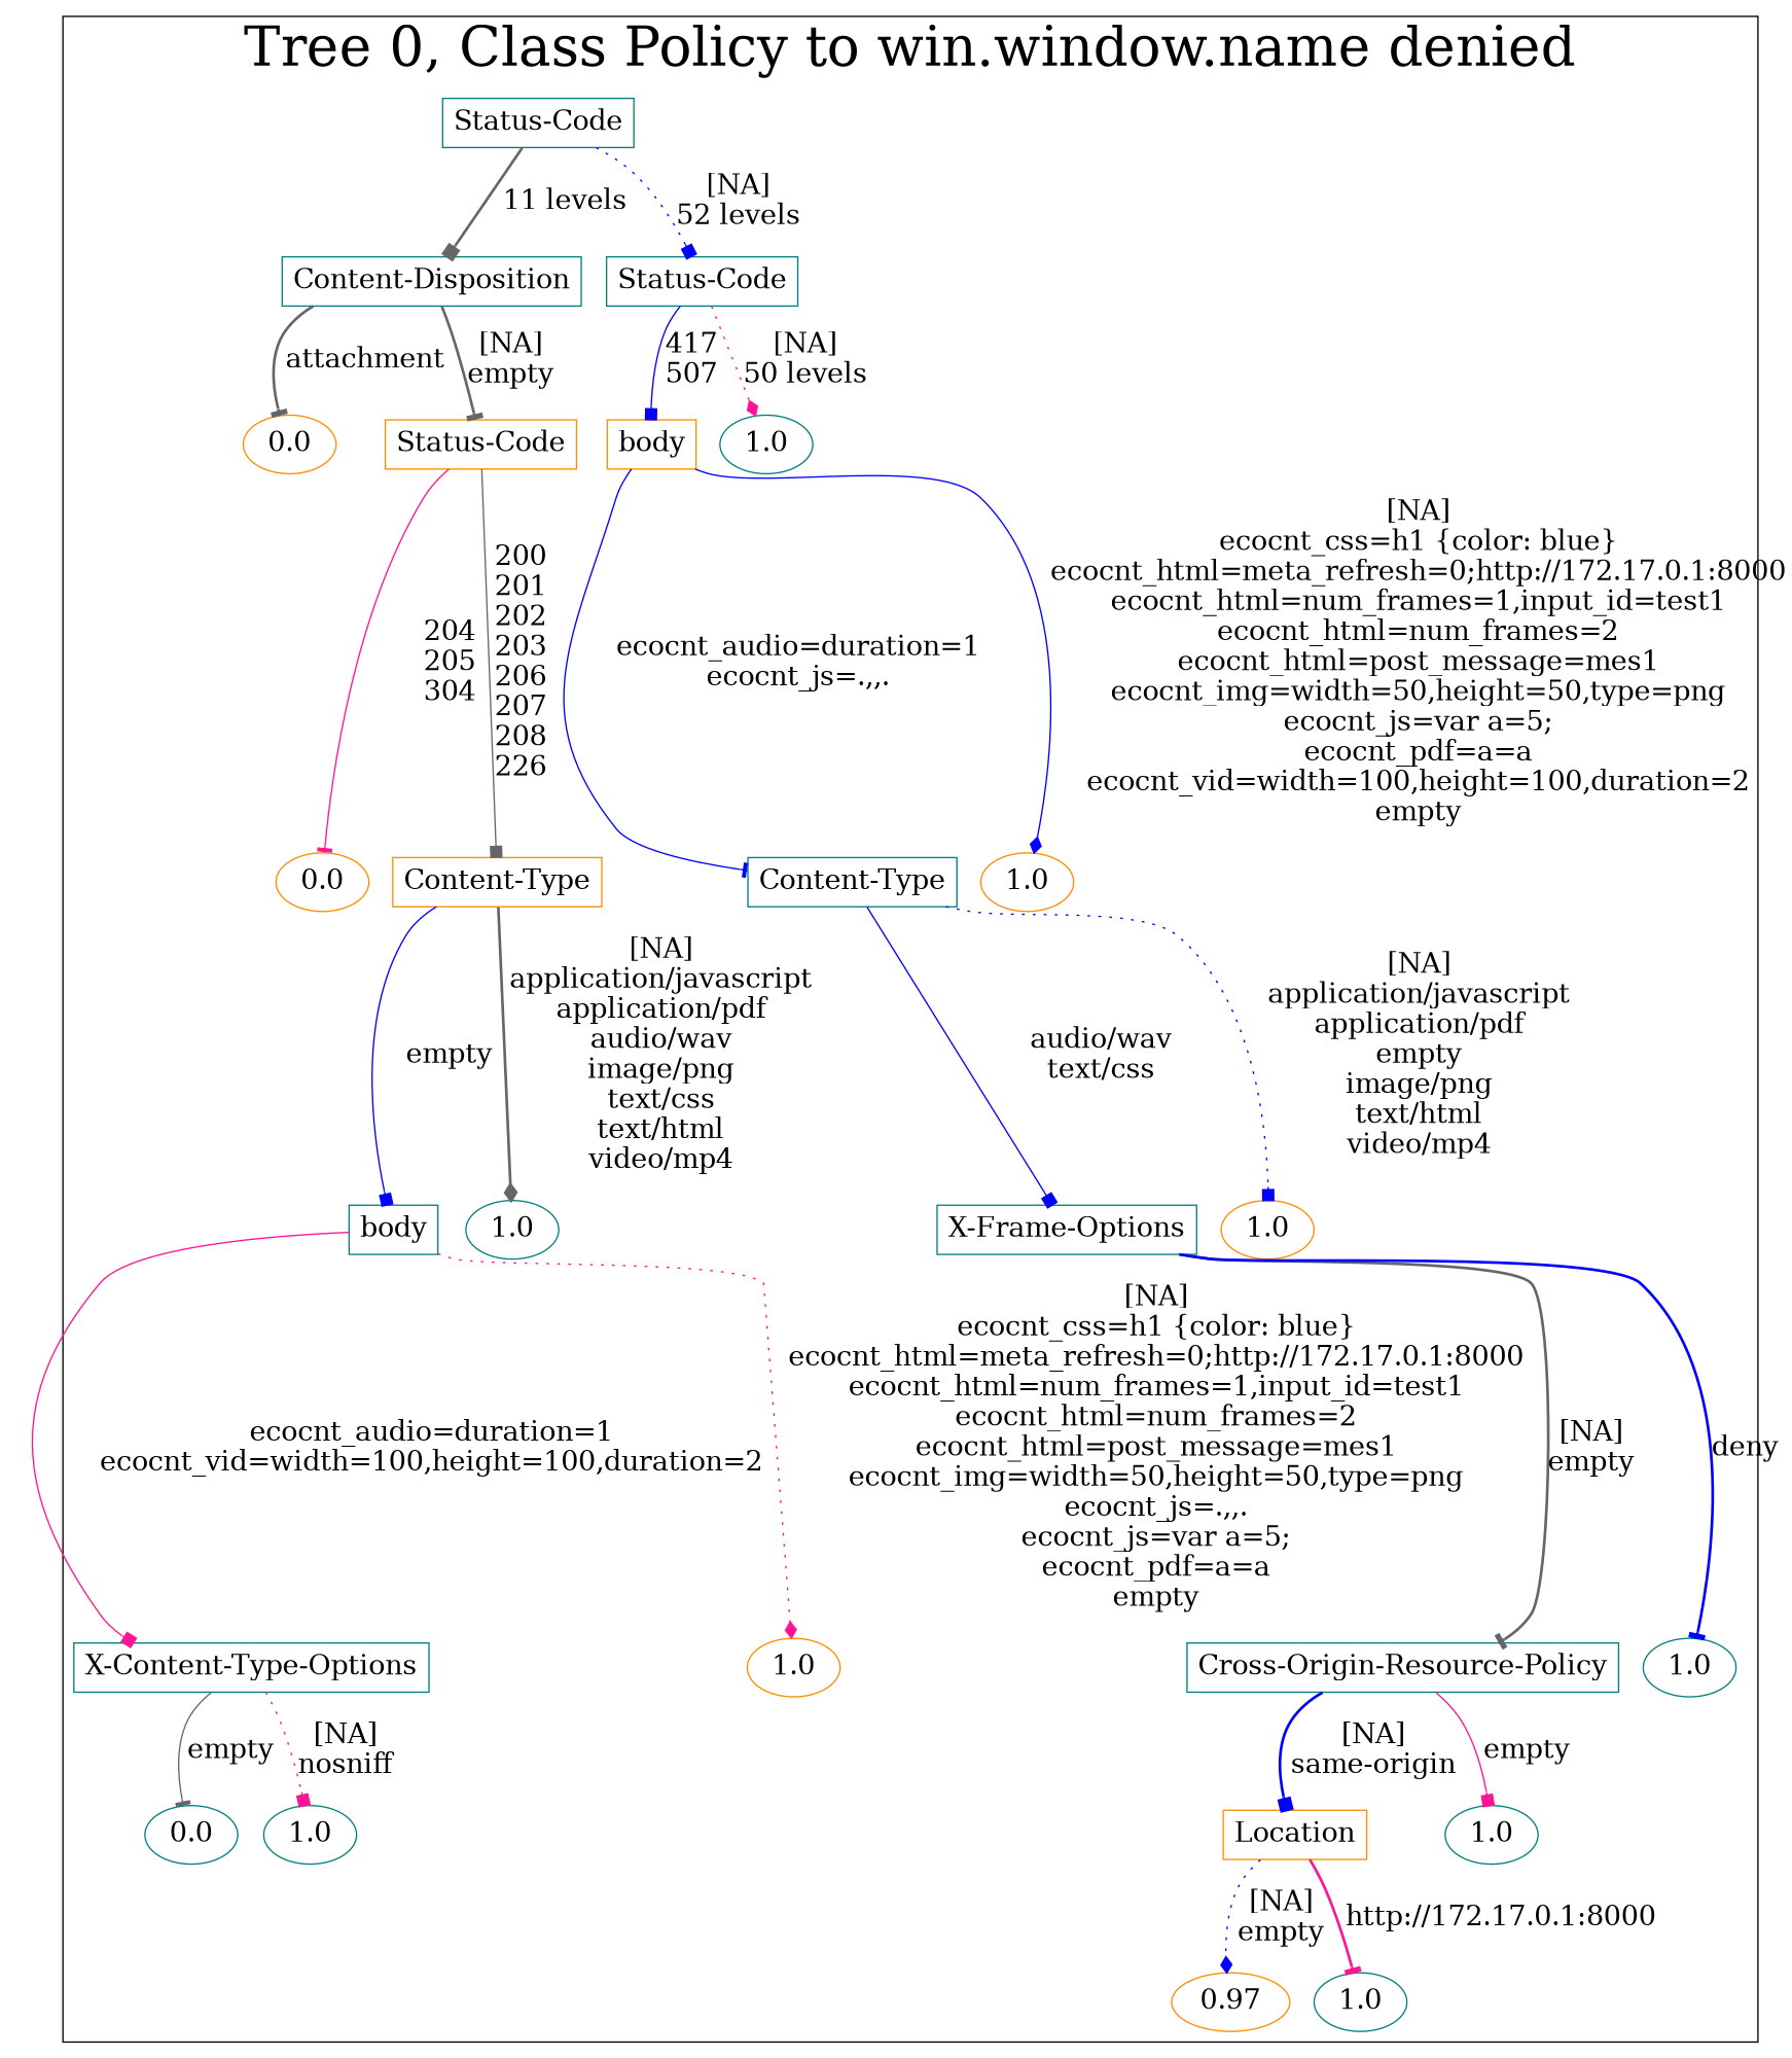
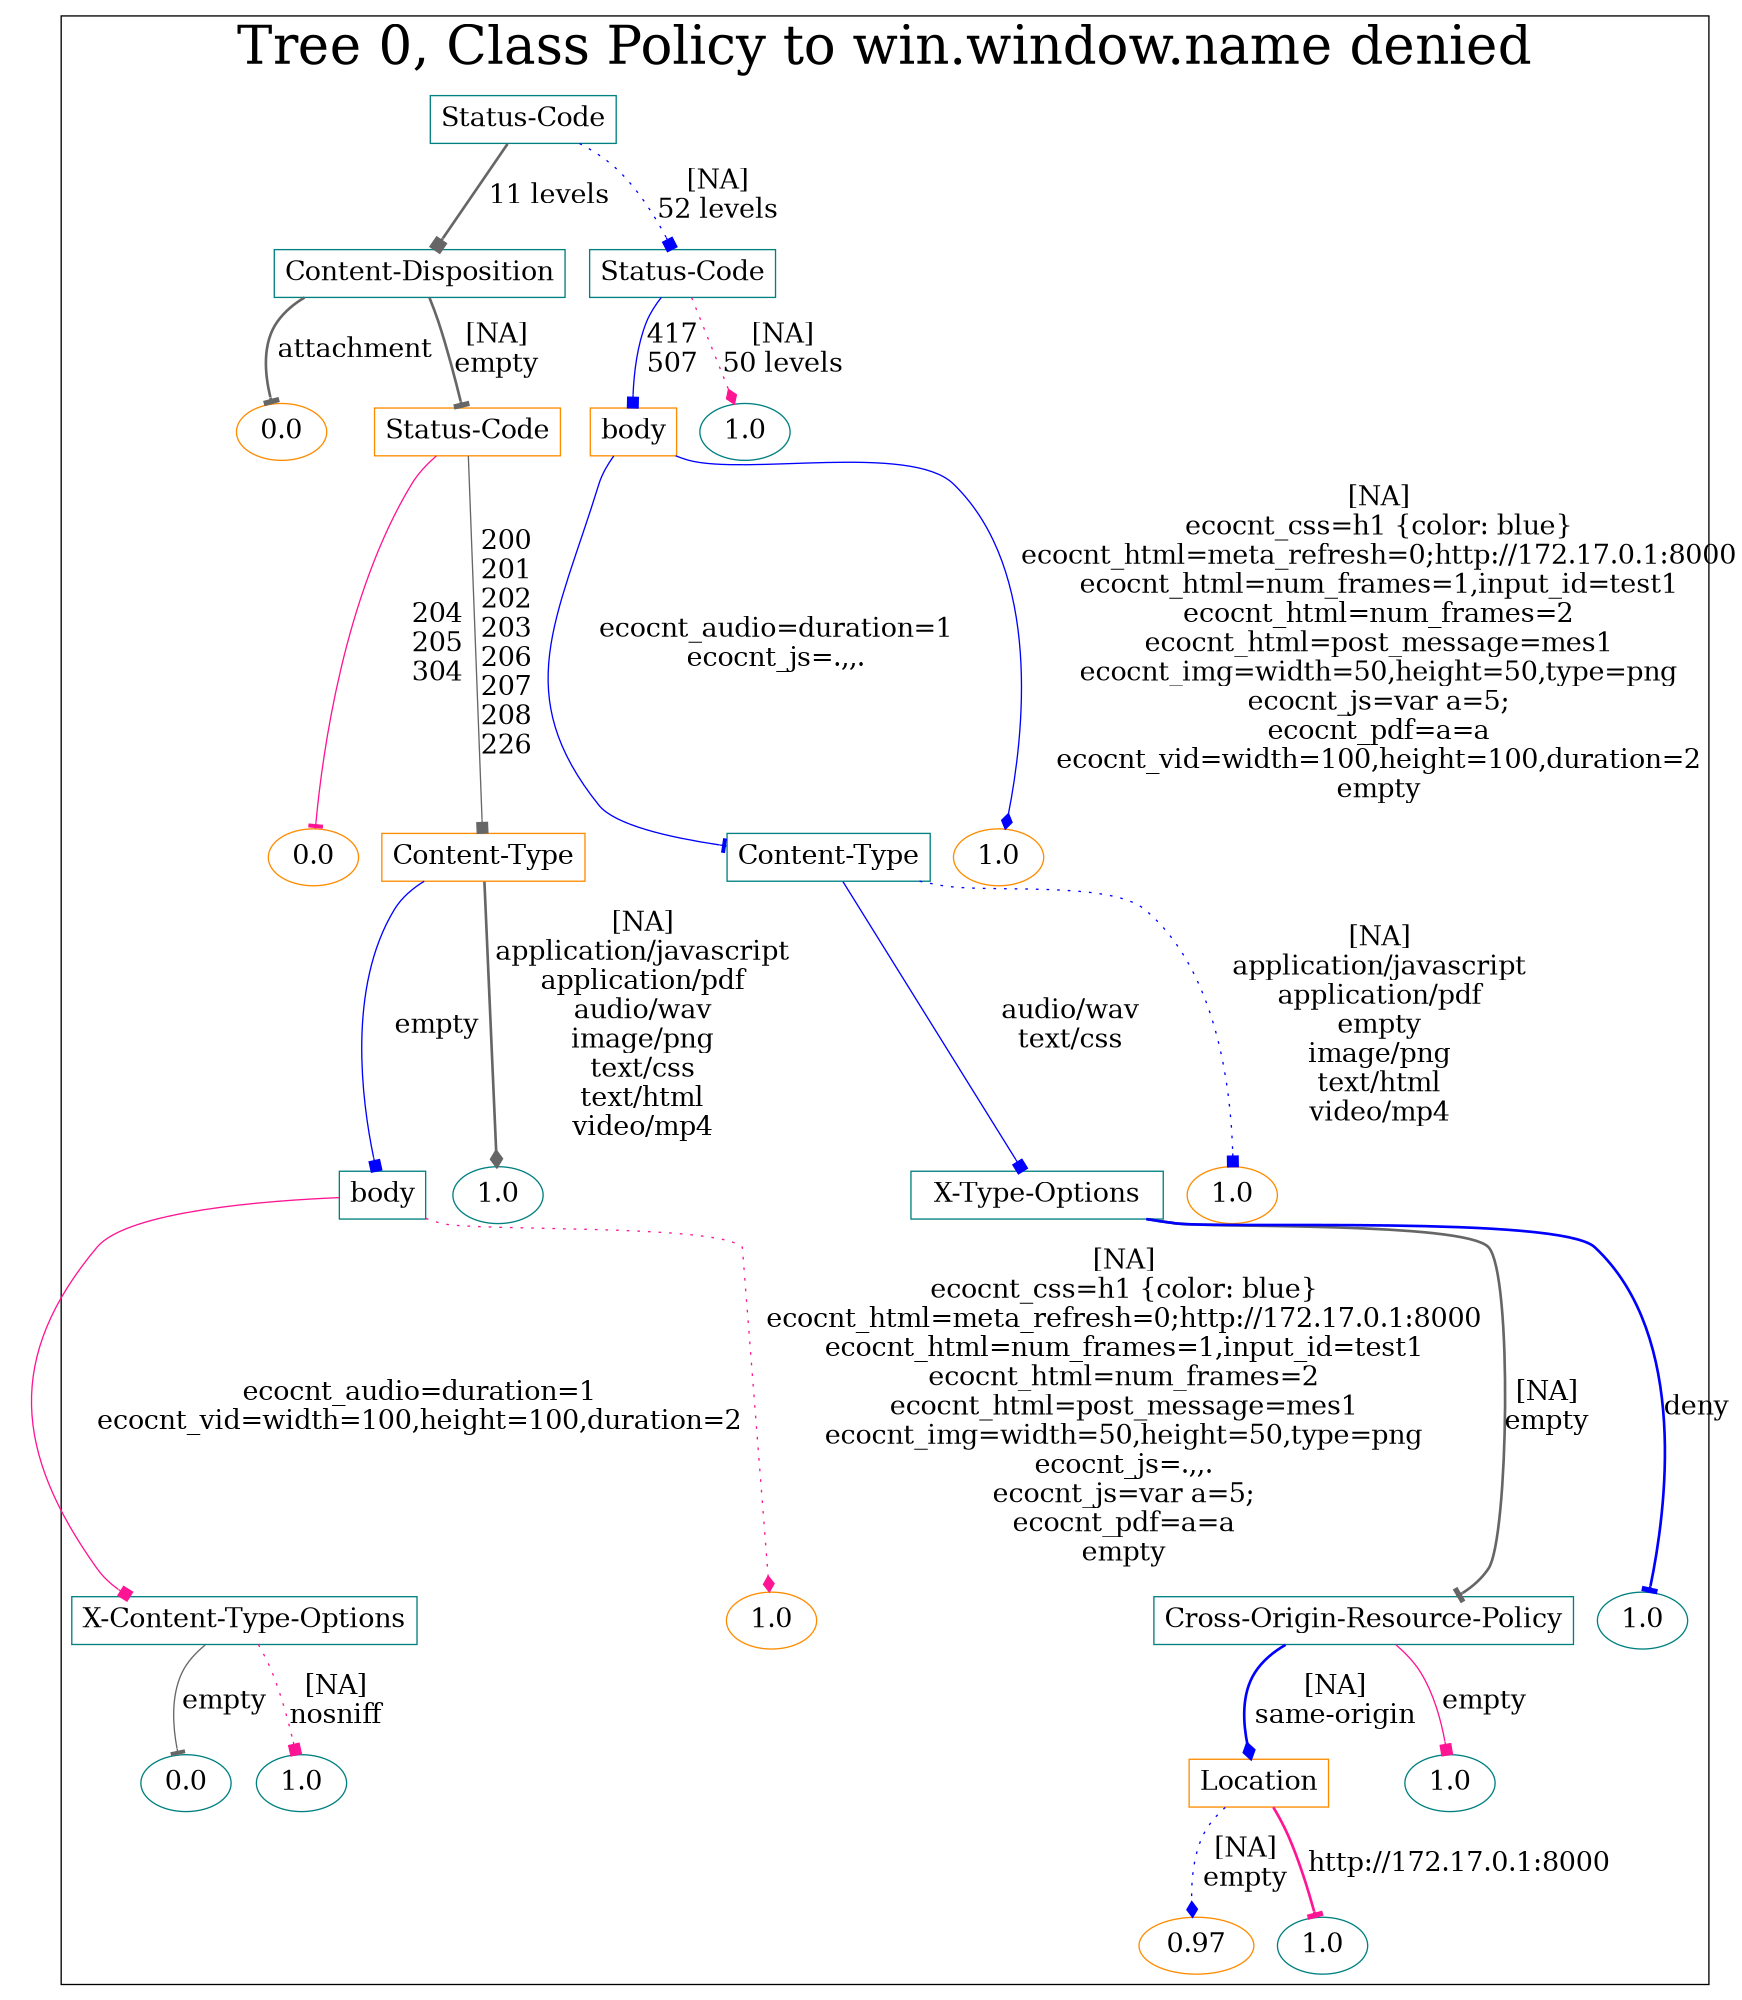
  digraph {
    node [color=teal fontsize=20]
    edge [arrowhead=box color=blue fontsize=20 style=solid]
    n1 [label="Status-Code" shape=box]
    n2 [label="Content-Disposition" shape=box]
    n3 [label="Status-Code" shape=box]
    n4 [color=darkorange label=0.0]
    n5 [color=darkorange label="Status-Code" shape=box]
    n6 [color=darkorange label=body shape=box]
    n7 [label=1.0]
    n8 [color=darkorange label=0.0]
    n9 [color=darkorange label="Content-Type" shape=box]
    n10 [label="Content-Type" shape=box]
    n11 [color=darkorange label=1.0]
    n12 [label=body shape=box]
    n13 [label=1.0]
-   n14 [label="X-Frame-Options" shape=box]
+   n14 [label="X-Type-Options" shape=box]
    n15 [color=darkorange label=1.0]
    n16 [label="X-Content-Type-Options" shape=box]
    n17 [color=darkorange label=1.0]
    n18 [label="Cross-Origin-Resource-Policy" shape=box]
    n19 [label=1.0]
    n20 [label=0.0]
    n21 [label=1.0]
    n22 [color=darkorange label=Location shape=box]
    n23 [label=1.0]
    n24 [color=darkorange label=0.97]
    n25 [label=1.0]
    subgraph cluster_1 {
      fontsize=40
      label="Tree 0, Class Policy to win.window.name denied"
      subgraph sub_2 {
        fontsize=40
        label="Tree 0, Class Access to win.window.name denied"
        n1
      }
      subgraph sub_3 {
        fontsize=40
        label="Tree 0, Class Access to win.window.name denied"
        n2
        n3
      }
      subgraph sub_4 {
        fontsize=40
        label="Tree 0, Class Access to win.window.name denied"
        n4
        n5
        n6
        n7
      }
      subgraph sub_5 {
        fontsize=40
        label="Tree 0, Class Access to win.window.name denied"
        n8
        n9
        n10
        n11
      }
      subgraph sub_6 {
        fontsize=40
        label="Tree 0, Class Access to win.window.name denied"
        n12
        n13
        n14
        n15
      }
      subgraph sub_7 {
        fontsize=40
        label="Tree 0, Class Access to win.window.name denied"
        n16
        n17
        n18
        n19
      }
      subgraph sub_8 {
        fontsize=40
        label="Tree 0, Class Access to win.window.name denied"
        n20
        n21
        n22
        n23
      }
      subgraph sub_9 {
        fontsize=40
        label="Tree 0, Class Access to win.window.name denied"
        n24
        n25
      }
    }
    n1 -> n2 [color=gray40 label="11 levels\n" style=bold]
    n1 -> n3 [label="[NA]\n52 levels\n" style=dotted]
    n2 -> n4 [arrowhead=tee color=gray40 label="attachment\n" style=bold]
    n2 -> n5 [arrowhead=tee color=gray40 label="[NA]\nempty\n" style=bold]
    n3 -> n6 [label="417\n507\n"]
    n3 -> n7 [arrowhead=diamond color=deeppink label="[NA]\n50 levels\n" style=dotted]
    n5 -> n8 [arrowhead=tee color=deeppink label="204\n205\n304\n"]
    n5 -> n9 [color=gray40 label="200\n201\n202\n203\n206\n207\n208\n226\n"]
    n6 -> n10 [arrowhead=tee label="ecocnt_audio=duration=1\necocnt_js=.,,.\n"]
    n6 -> n11 [arrowhead=diamond label="[NA]\necocnt_css=h1 {color: blue}\necocnt_html=meta_refresh=0;http://172.17.0.1:8000\necocnt_html=num_frames=1,input_id=test1\necocnt_html=num_frames=2\necocnt_html=post_message=mes1\necocnt_img=width=50,height=50,type=png\necocnt_js=var a=5;\necocnt_pdf=a=a\necocnt_vid=width=100,height=100,duration=2\nempty\n"]
    n9 -> n12 [label="empty\n"]
    n9 -> n13 [arrowhead=diamond color=gray40 label="[NA]\napplication/javascript\napplication/pdf\naudio/wav\nimage/png\ntext/css\ntext/html\nvideo/mp4\n" style=bold]
    n10 -> n14 [label="audio/wav\ntext/css\n"]
    n10 -> n15 [label="[NA]\napplication/javascript\napplication/pdf\nempty\nimage/png\ntext/html\nvideo/mp4\n" style=dotted]
    n12 -> n16 [color=deeppink label="ecocnt_audio=duration=1\necocnt_vid=width=100,height=100,duration=2\n"]
    n12 -> n17 [arrowhead=diamond color=deeppink label="[NA]\necocnt_css=h1 {color: blue}\necocnt_html=meta_refresh=0;http://172.17.0.1:8000\necocnt_html=num_frames=1,input_id=test1\necocnt_html=num_frames=2\necocnt_html=post_message=mes1\necocnt_img=width=50,height=50,type=png\necocnt_js=.,,.\necocnt_js=var a=5;\necocnt_pdf=a=a\nempty\n" style=dotted]
    n14 -> n18 [arrowhead=tee color=gray40 label="[NA]\nempty\n" style=bold]
    n14 -> n19 [arrowhead=tee label="deny\n" style=bold]
    n16 -> n20 [arrowhead=tee color=gray40 label="empty\n"]
    n16 -> n21 [color=deeppink label="[NA]\nnosniff\n" style=dotted]
-   n18 -> n22 [label="[NA]\nsame-origin\n" style=bold]
+   n18 -> n22 [arrowhead=diamond label="[NA]\nsame-origin\n" style=bold]
    n18 -> n23 [color=deeppink label="empty\n"]
    n22 -> n24 [arrowhead=diamond label="[NA]\nempty\n" style=dotted]
    n22 -> n25 [arrowhead=tee color=deeppink label="http://172.17.0.1:8000\n" style=bold]
  }
